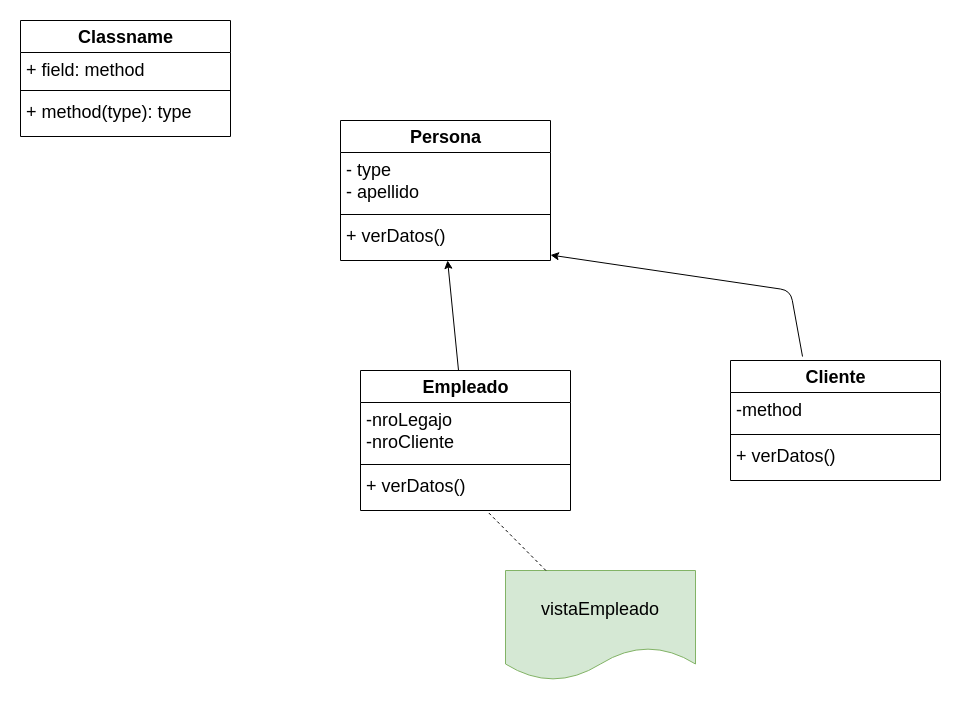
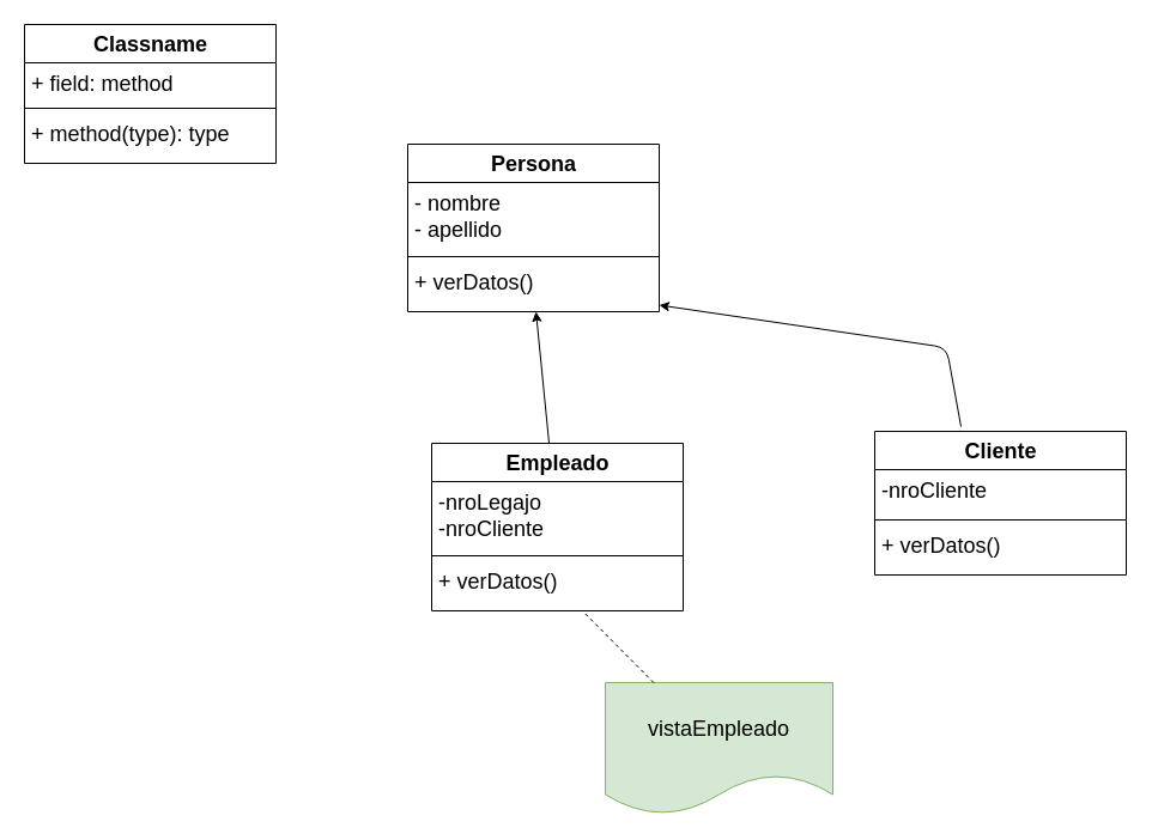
  <mxCell id="0" />
  <mxCell id="1" parent="0" />
  <mxCell id="2" value="Classname" style="swimlane;fontStyle=1;align=center;verticalAlign=top;childLayout=stackLayout;horizontal=1;startSize=32;horizontalStack=0;resizeParent=1;resizeParentMax=0;resizeLast=0;collapsible=1;marginBottom=0;rounded=0;fontSize=18;html=1;" vertex="1" parent="1"><mxGeometry x="20" y="20" width="210" height="116" as="geometry" /></mxCell>
  <mxCell id="3" value="+ field: method" style="text;strokeColor=none;fillColor=none;align=left;verticalAlign=top;spacingLeft=4;spacingRight=4;overflow=hidden;rotatable=0;points=[[0,0.5],[1,0.5]];portConstraint=eastwest;fontSize=18;" vertex="1" parent="2"><mxGeometry y="32" width="210" height="34" as="geometry" /></mxCell>
  <mxCell id="4" value="" style="line;strokeWidth=1;fillColor=none;align=left;verticalAlign=middle;spacingTop=-1;spacingLeft=3;spacingRight=3;rotatable=0;labelPosition=right;points=[];portConstraint=eastwest;" vertex="1" parent="2"><mxGeometry y="66" width="210" height="8" as="geometry" /></mxCell>
  <mxCell id="5" value="+ method(type): type" style="text;strokeColor=none;fillColor=none;align=left;verticalAlign=top;spacingLeft=4;spacingRight=4;overflow=hidden;rotatable=0;points=[[0,0.5],[1,0.5]];portConstraint=eastwest;fontSize=18;" vertex="1" parent="2"><mxGeometry y="74" width="210" height="42" as="geometry" /></mxCell>
  <mxCell id="6" value="" style="endArrow=classic;html=1;fontSize=18;" edge="1" parent="1" source="14" target="13"><mxGeometry width="50" height="50" relative="1" as="geometry"><mxPoint x="540" y="380" as="sourcePoint" /><mxPoint x="590" y="330" as="targetPoint" /></mxGeometry></mxCell>
  <mxCell id="7" value="" style="endArrow=classic;html=1;fontSize=18;exitX=0.343;exitY=-0.033;exitDx=0;exitDy=0;exitPerimeter=0;" edge="1" parent="1" source="18" target="13"><mxGeometry width="50" height="50" relative="1" as="geometry"><mxPoint x="509.9" y="420" as="sourcePoint" /><mxPoint x="452.53" y="260" as="targetPoint" /><Array as="points"><mxPoint x="790" y="290" /></Array></mxGeometry></mxCell>
  <mxCell id="8" value="vistaEmpleado" style="shape=document;whiteSpace=wrap;html=1;boundedLbl=1;rounded=0;fontSize=18;fillColor=#d5e8d4;strokeColor=#82b366;" vertex="1" parent="1"><mxGeometry x="505" y="570" width="190" height="110" as="geometry" /></mxCell>
  <mxCell id="9" value="" style="endArrow=none;dashed=1;html=1;fontSize=18;" edge="1" parent="1" source="8" target="17"><mxGeometry width="50" height="50" relative="1" as="geometry"><mxPoint x="430" y="600" as="sourcePoint" /><mxPoint x="480" y="550" as="targetPoint" /></mxGeometry></mxCell>
  <mxCell id="10" value="Persona" style="swimlane;fontStyle=1;align=center;verticalAlign=top;childLayout=stackLayout;horizontal=1;startSize=32;horizontalStack=0;resizeParent=1;resizeParentMax=0;resizeLast=0;collapsible=1;marginBottom=0;rounded=0;fontSize=18;html=1;" vertex="1" parent="1"><mxGeometry x="340" y="120" width="210" height="140" as="geometry" /></mxCell>
- <mxCell id="11" value="- type&#10;- apellido" style="text;strokeColor=none;fillColor=none;align=left;verticalAlign=top;spacingLeft=4;spacingRight=4;overflow=hidden;rotatable=0;points=[[0,0.5],[1,0.5]];portConstraint=eastwest;fontSize=18;" vertex="1" parent="10"><mxGeometry y="32" width="210" height="58" as="geometry" /></mxCell>
+ <mxCell id="11" value="- nombre&#10;- apellido" style="text;strokeColor=none;fillColor=none;align=left;verticalAlign=top;spacingLeft=4;spacingRight=4;overflow=hidden;rotatable=0;points=[[0,0.5],[1,0.5]];portConstraint=eastwest;fontSize=18;" vertex="1" parent="10"><mxGeometry y="32" width="210" height="58" as="geometry" /></mxCell>
  <mxCell id="12" value="" style="line;strokeWidth=1;fillColor=none;align=left;verticalAlign=middle;spacingTop=-1;spacingLeft=3;spacingRight=3;rotatable=0;labelPosition=right;points=[];portConstraint=eastwest;" vertex="1" parent="10"><mxGeometry y="90" width="210" height="8" as="geometry" /></mxCell>
  <mxCell id="13" value="+ verDatos()" style="text;strokeColor=none;fillColor=none;align=left;verticalAlign=top;spacingLeft=4;spacingRight=4;overflow=hidden;rotatable=0;points=[[0,0.5],[1,0.5]];portConstraint=eastwest;fontSize=18;" vertex="1" parent="10"><mxGeometry y="98" width="210" height="42" as="geometry" /></mxCell>
  <mxCell id="14" value="Empleado" style="swimlane;fontStyle=1;align=center;verticalAlign=top;childLayout=stackLayout;horizontal=1;startSize=32;horizontalStack=0;resizeParent=1;resizeParentMax=0;resizeLast=0;collapsible=1;marginBottom=0;rounded=0;fontSize=18;html=1;" vertex="1" parent="1"><mxGeometry x="360" y="370" width="210" height="140" as="geometry" /></mxCell>
  <mxCell id="15" value="-nroLegajo&#10;-nroCliente" style="text;strokeColor=none;fillColor=none;align=left;verticalAlign=top;spacingLeft=4;spacingRight=4;overflow=hidden;rotatable=0;points=[[0,0.5],[1,0.5]];portConstraint=eastwest;fontSize=18;" vertex="1" parent="14"><mxGeometry y="32" width="210" height="58" as="geometry" /></mxCell>
  <mxCell id="16" value="" style="line;strokeWidth=1;fillColor=none;align=left;verticalAlign=middle;spacingTop=-1;spacingLeft=3;spacingRight=3;rotatable=0;labelPosition=right;points=[];portConstraint=eastwest;" vertex="1" parent="14"><mxGeometry y="90" width="210" height="8" as="geometry" /></mxCell>
  <mxCell id="17" value="+ verDatos()" style="text;strokeColor=none;fillColor=none;align=left;verticalAlign=top;spacingLeft=4;spacingRight=4;overflow=hidden;rotatable=0;points=[[0,0.5],[1,0.5]];portConstraint=eastwest;fontSize=18;" vertex="1" parent="14"><mxGeometry y="98" width="210" height="42" as="geometry" /></mxCell>
  <mxCell id="18" value="Cliente" style="swimlane;fontStyle=1;align=center;verticalAlign=top;childLayout=stackLayout;horizontal=1;startSize=32;horizontalStack=0;resizeParent=1;resizeParentMax=0;resizeLast=0;collapsible=1;marginBottom=0;rounded=0;fontSize=18;html=1;" vertex="1" parent="1"><mxGeometry x="730" y="360" width="210" height="120" as="geometry" /></mxCell>
- <mxCell id="19" value="-method&#10;" style="text;strokeColor=none;fillColor=none;align=left;verticalAlign=top;spacingLeft=4;spacingRight=4;overflow=hidden;rotatable=0;points=[[0,0.5],[1,0.5]];portConstraint=eastwest;fontSize=18;" vertex="1" parent="18"><mxGeometry y="32" width="210" height="38" as="geometry" /></mxCell>
+ <mxCell id="19" value="-nroCliente&#10;" style="text;strokeColor=none;fillColor=none;align=left;verticalAlign=top;spacingLeft=4;spacingRight=4;overflow=hidden;rotatable=0;points=[[0,0.5],[1,0.5]];portConstraint=eastwest;fontSize=18;" vertex="1" parent="18"><mxGeometry y="32" width="210" height="38" as="geometry" /></mxCell>
  <mxCell id="20" value="" style="line;strokeWidth=1;fillColor=none;align=left;verticalAlign=middle;spacingTop=-1;spacingLeft=3;spacingRight=3;rotatable=0;labelPosition=right;points=[];portConstraint=eastwest;" vertex="1" parent="18"><mxGeometry y="70" width="210" height="8" as="geometry" /></mxCell>
  <mxCell id="21" value="+ verDatos()" style="text;strokeColor=none;fillColor=none;align=left;verticalAlign=top;spacingLeft=4;spacingRight=4;overflow=hidden;rotatable=0;points=[[0,0.5],[1,0.5]];portConstraint=eastwest;fontSize=18;" vertex="1" parent="18"><mxGeometry y="78" width="210" height="42" as="geometry" /></mxCell>
